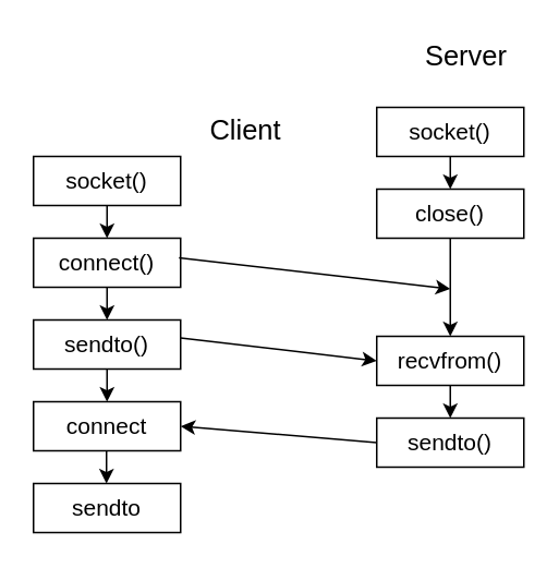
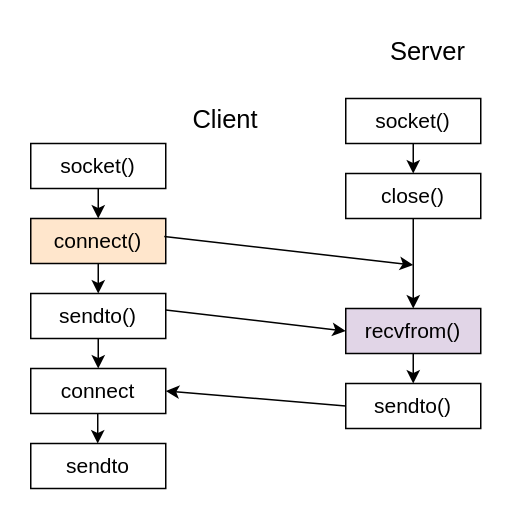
  <mxCell id="0" />
  <mxCell id="1" parent="0" />
  <mxCell id="2" value="socket()" style="rounded=0;whiteSpace=wrap;html=1;fontSize=14;" parent="1" vertex="1"><mxGeometry x="230" y="65" width="90" height="30" as="geometry" /></mxCell>
  <mxCell id="3" value="" style="endArrow=classic;html=1;rounded=0;exitX=0.5;exitY=1;exitDx=0;exitDy=0;" parent="1" source="2" edge="1"><mxGeometry width="50" height="50" relative="1" as="geometry"><mxPoint x="300" y="185" as="sourcePoint" /><mxPoint x="275" y="115" as="targetPoint" /></mxGeometry></mxCell>
  <mxCell id="4" value="close()" style="rounded=0;whiteSpace=wrap;html=1;fontSize=14;" parent="1" vertex="1"><mxGeometry x="230" y="115" width="90" height="30" as="geometry" /></mxCell>
  <mxCell id="5" value="" style="endArrow=classic;html=1;rounded=0;exitX=0.5;exitY=1;exitDx=0;exitDy=0;" parent="1" source="4" edge="1"><mxGeometry width="50" height="50" relative="1" as="geometry"><mxPoint x="300" y="275" as="sourcePoint" /><mxPoint x="275" y="205" as="targetPoint" /></mxGeometry></mxCell>
- <mxCell id="6" value="recvfrom()" style="rounded=0;whiteSpace=wrap;html=1;fontSize=14;" parent="1" vertex="1"><mxGeometry x="230" y="205" width="90" height="30" as="geometry" /></mxCell>
+ <mxCell id="6" value="recvfrom()" style="rounded=0;whiteSpace=wrap;html=1;fontSize=14;fillColor=#e1d5e7;" parent="1" vertex="1"><mxGeometry x="230" y="205" width="90" height="30" as="geometry" /></mxCell>
  <mxCell id="7" value="" style="endArrow=classic;html=1;rounded=0;exitX=0.5;exitY=1;exitDx=0;exitDy=0;" parent="1" source="6" edge="1"><mxGeometry width="50" height="50" relative="1" as="geometry"><mxPoint x="300" y="325" as="sourcePoint" /><mxPoint x="275" y="255" as="targetPoint" /></mxGeometry></mxCell>
  <mxCell id="8" value="socket()" style="rounded=0;whiteSpace=wrap;html=1;fontSize=14;" parent="1" vertex="1"><mxGeometry x="20" y="95" width="90" height="30" as="geometry" /></mxCell>
  <mxCell id="9" value="" style="endArrow=classic;html=1;rounded=0;exitX=0.5;exitY=1;exitDx=0;exitDy=0;" parent="1" source="8" edge="1"><mxGeometry width="50" height="50" relative="1" as="geometry"><mxPoint x="90" y="215" as="sourcePoint" /><mxPoint x="65" y="145" as="targetPoint" /></mxGeometry></mxCell>
- <mxCell id="10" value="connect()" style="rounded=0;whiteSpace=wrap;html=1;fontSize=14;" parent="1" vertex="1"><mxGeometry x="20" y="145" width="90" height="30" as="geometry" /></mxCell>
+ <mxCell id="10" value="connect()" style="rounded=0;whiteSpace=wrap;html=1;fontSize=14;fillColor=#ffe6cc;" parent="1" vertex="1"><mxGeometry x="20" y="145" width="90" height="30" as="geometry" /></mxCell>
  <mxCell id="11" value="" style="endArrow=classic;html=1;rounded=0;exitX=0.5;exitY=1;exitDx=0;exitDy=0;" parent="1" source="10" edge="1"><mxGeometry width="50" height="50" relative="1" as="geometry"><mxPoint x="90" y="265" as="sourcePoint" /><mxPoint x="65" y="195" as="targetPoint" /></mxGeometry></mxCell>
  <mxCell id="12" value="Client" style="text;html=1;align=center;verticalAlign=middle;whiteSpace=wrap;rounded=0;fontSize=17;" vertex="1" parent="1"><mxGeometry x="120" y="65" width="60" height="30" as="geometry" /></mxCell>
  <mxCell id="13" value="Server" style="text;html=1;align=center;verticalAlign=middle;whiteSpace=wrap;rounded=0;fontSize=17;" vertex="1" parent="1"><mxGeometry x="255" y="20" width="60" height="30" as="geometry" /></mxCell>
  <mxCell id="14" value="sendto()" style="rounded=0;whiteSpace=wrap;html=1;fontSize=14;" vertex="1" parent="1"><mxGeometry x="230" y="255" width="90" height="30" as="geometry" /></mxCell>
  <mxCell id="15" value="sendto()" style="rounded=0;whiteSpace=wrap;html=1;fontSize=14;" vertex="1" parent="1"><mxGeometry x="20" y="195" width="90" height="30" as="geometry" /></mxCell>
  <mxCell id="16" value="" style="endArrow=classic;html=1;rounded=0;exitX=0.5;exitY=1;exitDx=0;exitDy=0;" edge="1" parent="1" source="15"><mxGeometry width="50" height="50" relative="1" as="geometry"><mxPoint x="90" y="315" as="sourcePoint" /><mxPoint x="65" y="245" as="targetPoint" /></mxGeometry></mxCell>
  <mxCell id="17" value="connect" style="rounded=0;whiteSpace=wrap;html=1;fontSize=14;" vertex="1" parent="1"><mxGeometry x="20" y="245" width="90" height="30" as="geometry" /></mxCell>
  <mxCell id="18" value="sendto" style="rounded=0;whiteSpace=wrap;html=1;fontSize=14;" vertex="1" parent="1"><mxGeometry x="20" y="295" width="90" height="30" as="geometry" /></mxCell>
  <mxCell id="19" value="" style="endArrow=classic;html=1;rounded=0;exitX=0.5;exitY=1;exitDx=0;exitDy=0;" edge="1" parent="1"><mxGeometry width="50" height="50" relative="1" as="geometry"><mxPoint x="64.66" y="275" as="sourcePoint" /><mxPoint x="64.66" y="295" as="targetPoint" /></mxGeometry></mxCell>
  <mxCell id="20" value="" style="endArrow=classic;html=1;rounded=0;" edge="1" parent="1"><mxGeometry width="50" height="50" relative="1" as="geometry"><mxPoint x="109" y="157" as="sourcePoint" /><mxPoint x="275" y="176" as="targetPoint" /></mxGeometry></mxCell>
  <mxCell id="21" value="" style="endArrow=classic;html=1;rounded=0;entryX=0;entryY=0.5;entryDx=0;entryDy=0;" edge="1" parent="1" target="6"><mxGeometry width="50" height="50" relative="1" as="geometry"><mxPoint x="110" y="206" as="sourcePoint" /><mxPoint x="276" y="225" as="targetPoint" /></mxGeometry></mxCell>
  <mxCell id="22" value="" style="endArrow=classic;html=1;rounded=0;exitX=0;exitY=0.5;exitDx=0;exitDy=0;entryX=1;entryY=0.5;entryDx=0;entryDy=0;" edge="1" parent="1" source="14" target="17"><mxGeometry width="50" height="50" relative="1" as="geometry"><mxPoint x="129" y="177" as="sourcePoint" /><mxPoint x="295" y="196" as="targetPoint" /></mxGeometry></mxCell>
